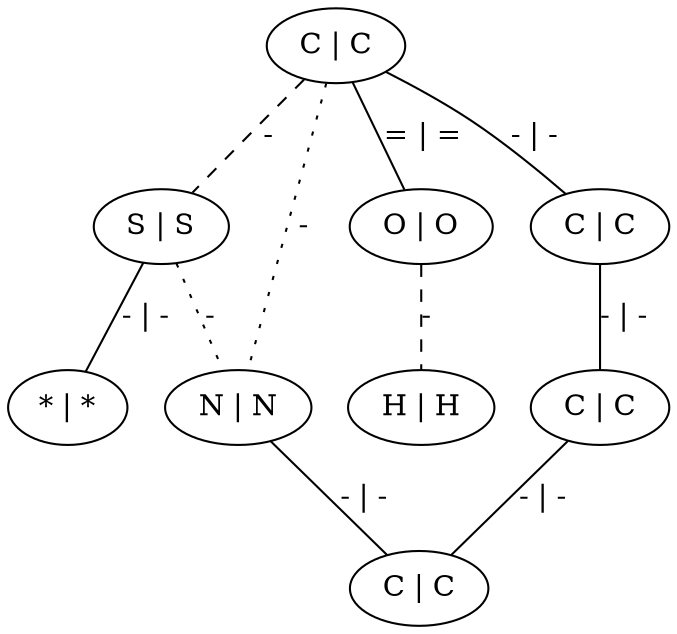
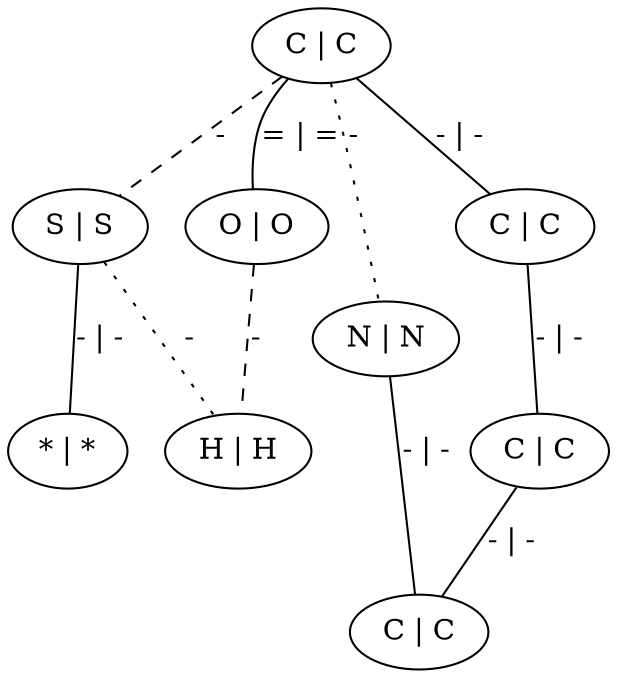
  graph {
    n1 [label="C | C"]
    n2 [label="S | S"]
    n3 [label="N | N"]
    n4 [label="O | O"]
    n5 [label="C | C"]
    n6 [label="* | *"]
    n7 [label="H | H"]
    n8 [label="C | C"]
    n9 [label="C | C"]
    n1 -- n2 [label="-" style=dashed]
    n1 -- n3 [label="-" style=dotted]
    n1 -- n4 [label="= | ="]
    n1 -- n5 [label="- | -"]
    n2 -- n6 [label="- | -"]
-   n2 -- n3 [label="-" style=dotted]
+   n2 -- n7 [label="-" style=dotted]
    n3 -- n8 [label="- | -"]
    n4 -- n7 [label="-" style=dashed]
    n5 -- n9 [label="- | -"]
    n9 -- n8 [label="- | -"]
  }
